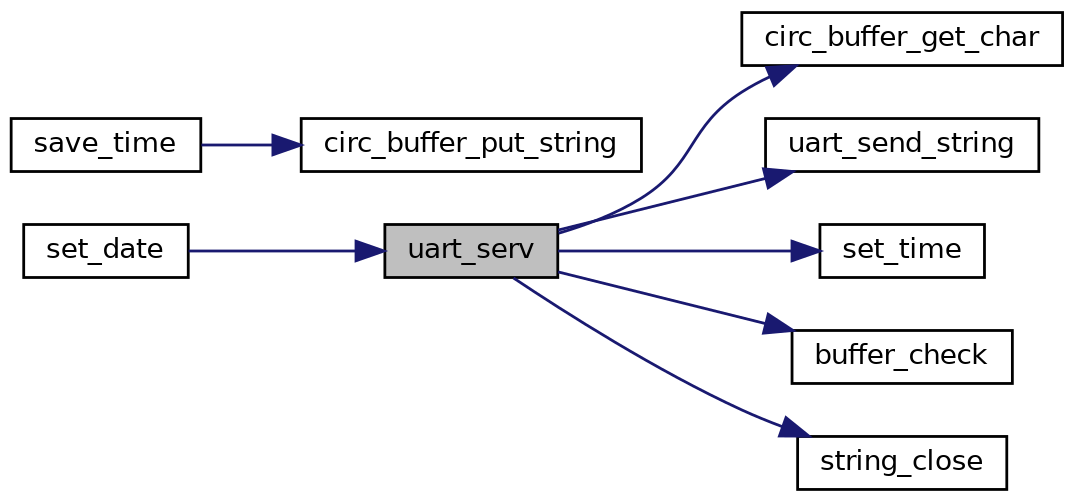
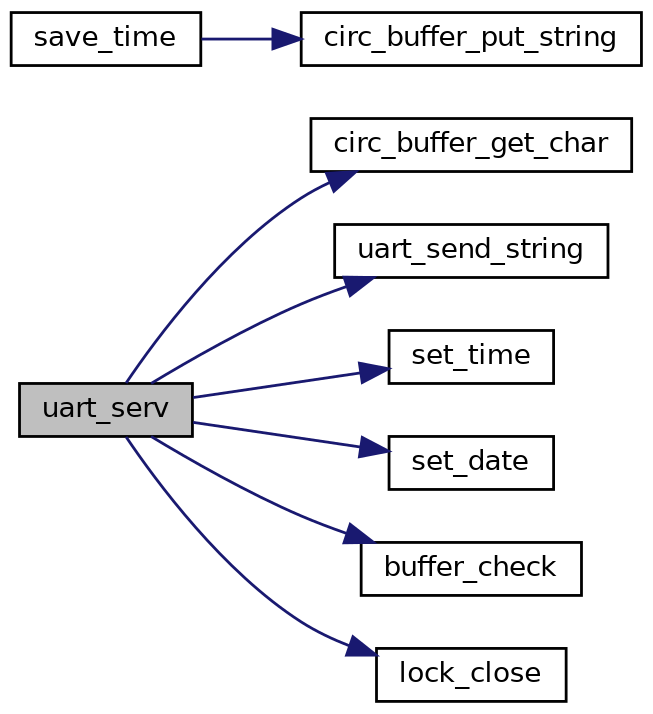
  digraph {
    rankdir=LR
    node [color=black fillcolor=white fontname=Helvetica fontsize=10 shape=record style=filled]
    edge [color=midnightblue fontname=Helvetica fontsize=10 labelfontname=Helvetica labelfontsize=10 style=solid]
    n1 [fillcolor=grey75 fontcolor=black height=0.2 label=uart_serv width=0.4]
    n2 [height=0.2 label=circ_buffer_get_char width=0.4]
    n3 [height=0.2 label=uart_send_string width=0.4]
    n4 [height=0.2 label=set_time width=0.4]
    n5 [height=0.2 label=set_date width=0.4]
    n6 [height=0.2 label=buffer_check width=0.4]
-   n7 [height=0.2 label=string_close width=0.4]
+   n7 [height=0.2 label=lock_close width=0.4]
    n8 [height=0.2 label=save_time width=0.4]
    n9 [height=0.2 label=circ_buffer_put_string width=0.4]
    n1 -> n2
    n1 -> n3
    n1 -> n4
-   n5 -> n1
+   n1 -> n5
    n1 -> n6
    n1 -> n7
    n8 -> n9
  }
